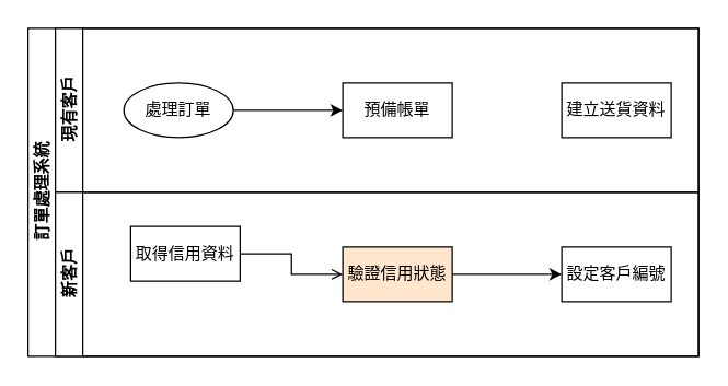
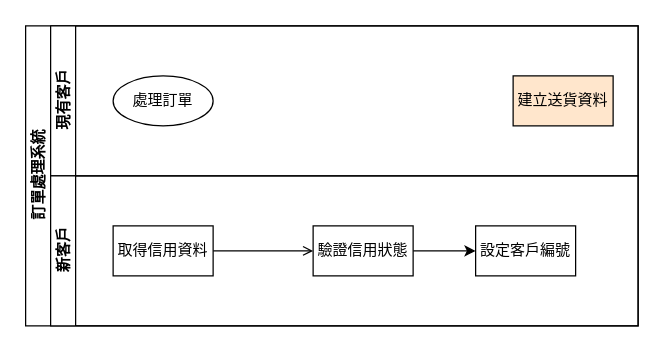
  <mxCell id="0" />
  <mxCell id="1" parent="0" />
  <mxCell id="2" value="訂單處理系統" style="swimlane;html=1;childLayout=stackLayout;resizeParent=1;resizeParentMax=0;horizontal=0;startSize=20;horizontalStack=0;" parent="1" vertex="1"><mxGeometry x="20" y="20" width="490" height="240" as="geometry" /></mxCell>
  <mxCell id="3" value="現有客戶" style="swimlane;html=1;startSize=20;horizontal=0;" parent="2" vertex="1"><mxGeometry x="20" width="470" height="120" as="geometry" /></mxCell>
- <mxCell id="4" value="" style="edgeStyle=orthogonalEdgeStyle;rounded=0;orthogonalLoop=1;jettySize=auto;html=1;" parent="3" source="5" target="6" edge="1"><mxGeometry relative="1" as="geometry" /></mxCell>
  <mxCell id="5" value="處理訂單" style="ellipse;whiteSpace=wrap;html=1;" parent="3" vertex="1"><mxGeometry x="50" y="40" width="80" height="40" as="geometry" /></mxCell>
- <mxCell id="6" value="預備帳單" style="rounded=0;whiteSpace=wrap;html=1;" parent="3" vertex="1"><mxGeometry x="210" y="40" width="80" height="40" as="geometry" /></mxCell>
- <mxCell id="7" value="建立送貨資料" style="rounded=0;whiteSpace=wrap;html=1;" parent="3" vertex="1"><mxGeometry x="370" y="40" width="80" height="40" as="geometry" /></mxCell>
+ <mxCell id="7" value="建立送貨資料" style="rounded=0;whiteSpace=wrap;html=1;fillColor=#ffe6cc;" parent="3" vertex="1"><mxGeometry x="370" y="40" width="80" height="40" as="geometry" /></mxCell>
  <mxCell id="8" value="新客戶" style="swimlane;html=1;startSize=20;horizontal=0;" parent="2" vertex="1"><mxGeometry x="20" y="120" width="470" height="120" as="geometry" /></mxCell>
  <mxCell id="9" value="" style="edgeStyle=orthogonalEdgeStyle;rounded=0;orthogonalLoop=1;jettySize=auto;html=1;endArrow=open;" parent="8" source="10" target="12" edge="1"><mxGeometry relative="1" as="geometry" /></mxCell>
- <mxCell id="10" value="取得信用資料" style="rounded=0;whiteSpace=wrap;html=1;" parent="8" vertex="1"><mxGeometry x="55" y="25" width="80" height="40" as="geometry" /></mxCell>
+ <mxCell id="10" value="取得信用資料" style="rounded=0;whiteSpace=wrap;html=1;" parent="8" vertex="1"><mxGeometry x="50" y="40" width="80" height="40" as="geometry" /></mxCell>
  <mxCell id="11" value="" style="edgeStyle=orthogonalEdgeStyle;rounded=0;orthogonalLoop=1;jettySize=auto;html=1;" parent="8" source="12" target="13" edge="1"><mxGeometry relative="1" as="geometry" /></mxCell>
- <mxCell id="12" value="驗證信用狀態" style="rounded=0;whiteSpace=wrap;html=1;fillColor=#ffe6cc;" parent="8" vertex="1"><mxGeometry x="210" y="40" width="80" height="40" as="geometry" /></mxCell>
- <mxCell id="13" value="設定客戶編號" style="rounded=0;whiteSpace=wrap;html=1;" parent="8" vertex="1"><mxGeometry x="370" y="40" width="80" height="40" as="geometry" /></mxCell>
+ <mxCell id="12" value="驗證信用狀態" style="rounded=0;whiteSpace=wrap;html=1;" parent="8" vertex="1"><mxGeometry x="210" y="40" width="80" height="40" as="geometry" /></mxCell>
+ <mxCell id="13" value="設定客戶編號" style="rounded=0;whiteSpace=wrap;html=1;" parent="8" vertex="1"><mxGeometry x="340" y="40" width="80" height="40" as="geometry" /></mxCell>
